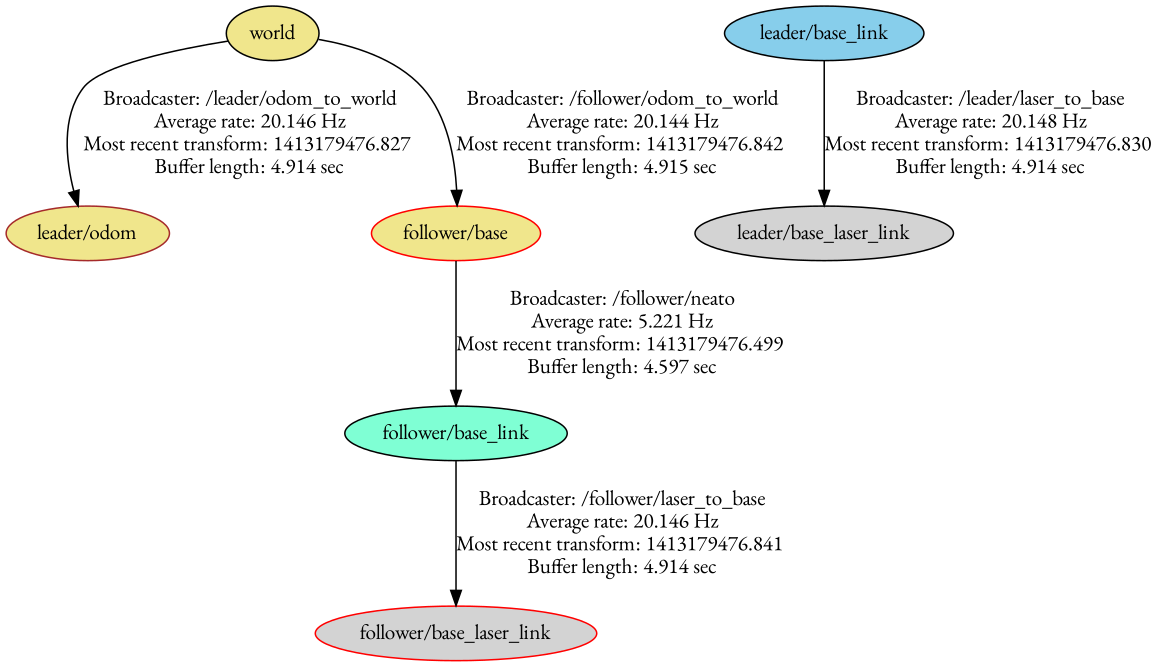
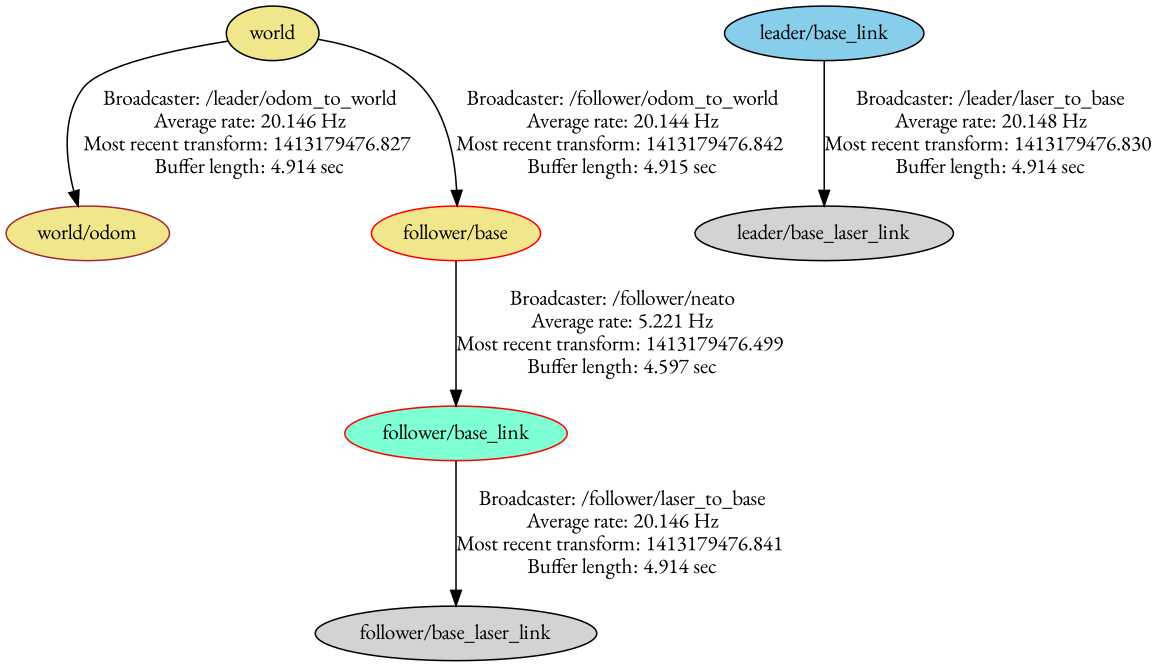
  digraph {
    fontname="EB Garamond"
    node [color=black fillcolor=khaki fontname="EB Garamond" style=filled]
    edge [fontname="EB Garamond"]
-   "leader/odom" [color=brown]
+   "leader/odom" [color=brown label="world/odom"]
    world
    n3 [color=red label="follower/base"]
-   "follower/base_link" [fillcolor=aquamarine]
+   "follower/base_link" [color=red fillcolor=aquamarine]
    "leader/base_link" [fillcolor=skyblue]
    "leader/base_laser_link" [fillcolor=lightgrey]
-   "follower/base_laser_link" [color=red fillcolor=lightgrey]
+   "follower/base_laser_link" [fillcolor=lightgrey]
    world -> "leader/odom" [label="Broadcaster: /leader/odom_to_world\nAverage rate: 20.146 Hz\nMost recent transform: 1413179476.827 \nBuffer length: 4.914 sec\n"]
    world -> n3 [label="Broadcaster: /follower/odom_to_world\nAverage rate: 20.144 Hz\nMost recent transform: 1413179476.842 \nBuffer length: 4.915 sec\n"]
    n3 -> "follower/base_link" [label="Broadcaster: /follower/neato\nAverage rate: 5.221 Hz\nMost recent transform: 1413179476.499 \nBuffer length: 4.597 sec\n"]
    "follower/base_link" -> "follower/base_laser_link" [label="Broadcaster: /follower/laser_to_base\nAverage rate: 20.146 Hz\nMost recent transform: 1413179476.841 \nBuffer length: 4.914 sec\n"]
    "leader/base_link" -> "leader/base_laser_link" [label="Broadcaster: /leader/laser_to_base\nAverage rate: 20.148 Hz\nMost recent transform: 1413179476.830 \nBuffer length: 4.914 sec\n"]
  }
